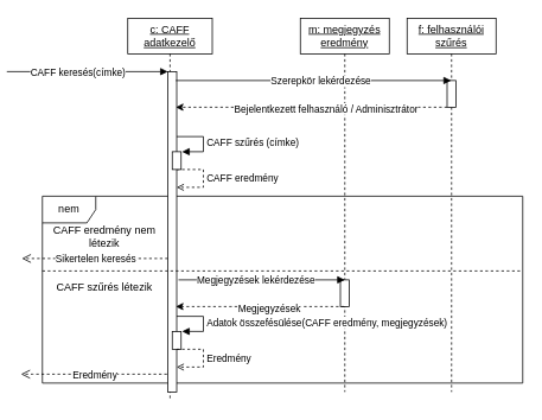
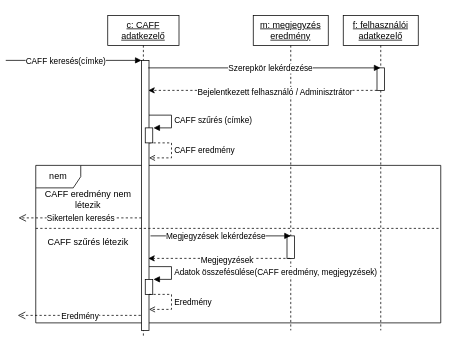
  <mxCell id="0" />
  <mxCell id="1" parent="0" />
  <mxCell id="2" value="nem" style="shape=umlFrame;whiteSpace=wrap;html=1;" parent="1" vertex="1"><mxGeometry x="44" y="220" width="540" height="210" as="geometry" /></mxCell>
  <mxCell id="3" value="&lt;u&gt;m: megjegyzés&lt;br&gt;eredmény&lt;/u&gt;" style="shape=umlLifeline;perimeter=lifelinePerimeter;whiteSpace=wrap;html=1;container=1;collapsible=0;recursiveResize=0;outlineConnect=0;" parent="1" vertex="1"><mxGeometry x="334" y="20" width="100" height="420" as="geometry" /></mxCell>
  <mxCell id="4" value="" style="html=1;points=[];perimeter=orthogonalPerimeter;" parent="3" vertex="1"><mxGeometry x="45" y="294" width="10" height="30" as="geometry" /></mxCell>
- <mxCell id="5" value="&lt;u&gt;f: felhasználói&lt;br&gt;szűrés&lt;/u&gt;" style="shape=umlLifeline;perimeter=lifelinePerimeter;whiteSpace=wrap;html=1;container=1;collapsible=0;recursiveResize=0;outlineConnect=0;" parent="1" vertex="1"><mxGeometry x="454" y="20" width="100" height="420" as="geometry" /></mxCell>
+ <mxCell id="5" value="&lt;u&gt;f: felhasználói&lt;br&gt;adatkezelő&lt;/u&gt;" style="shape=umlLifeline;perimeter=lifelinePerimeter;whiteSpace=wrap;html=1;container=1;collapsible=0;recursiveResize=0;outlineConnect=0;" parent="1" vertex="1"><mxGeometry x="454" y="20" width="100" height="420" as="geometry" /></mxCell>
  <mxCell id="6" value="" style="html=1;points=[];perimeter=orthogonalPerimeter;" parent="5" vertex="1"><mxGeometry x="45" y="70" width="10" height="30" as="geometry" /></mxCell>
  <mxCell id="7" style="edgeStyle=orthogonalEdgeStyle;rounded=0;orthogonalLoop=1;jettySize=auto;html=1;dashed=1;" parent="1" source="6" edge="1"><mxGeometry relative="1" as="geometry"><mxPoint x="194" y="120" as="targetPoint" /><Array as="points"><mxPoint x="194" y="120" /></Array></mxGeometry></mxCell>
  <mxCell id="8" value="Bejelentkezett felhasználó / Adminisztrátor" style="edgeLabel;html=1;align=center;verticalAlign=middle;resizable=0;points=[];" parent="7" vertex="1" connectable="0"><mxGeometry x="-0.104" y="1" relative="1" as="geometry"><mxPoint as="offset" /></mxGeometry></mxCell>
  <mxCell id="9" value="&lt;u&gt;c: CAFF&lt;br&gt;adatkezelő&lt;br&gt;&lt;/u&gt;" style="shape=umlLifeline;perimeter=lifelinePerimeter;whiteSpace=wrap;html=1;container=1;collapsible=0;recursiveResize=0;outlineConnect=0;" parent="1" vertex="1"><mxGeometry x="140" y="20" width="95" height="430" as="geometry" /></mxCell>
  <mxCell id="10" value="" style="html=1;points=[];perimeter=orthogonalPerimeter;" parent="9" vertex="1"><mxGeometry x="45" y="60" width="10" height="360" as="geometry" /></mxCell>
  <mxCell id="11" value="CAFF keresés(címke)" style="html=1;verticalAlign=bottom;endArrow=block;entryX=0;entryY=0;rounded=0;" parent="9" target="10" edge="1"><mxGeometry x="-0.116" y="-10" relative="1" as="geometry"><mxPoint x="-136" y="60" as="sourcePoint" /><mxPoint as="offset" /></mxGeometry></mxCell>
  <mxCell id="12" value="CAFF eredmény" style="edgeStyle=orthogonalEdgeStyle;html=1;align=left;spacingLeft=2;endArrow=open;rounded=0;entryX=1;entryY=0.192;entryDx=0;entryDy=0;entryPerimeter=0;dashed=1;endFill=0;" parent="9" edge="1"><mxGeometry relative="1" as="geometry"><mxPoint x="55" y="170" as="sourcePoint" /><Array as="points"><mxPoint x="85" y="170" /><mxPoint x="85" y="190" /></Array><mxPoint x="55" y="190.04" as="targetPoint" /></mxGeometry></mxCell>
  <mxCell id="13" value="CAFF szűrés (címke)" style="edgeStyle=orthogonalEdgeStyle;html=1;align=left;spacingLeft=2;endArrow=block;rounded=0;" parent="9" edge="1"><mxGeometry x="0.042" relative="1" as="geometry"><mxPoint x="55" y="133" as="sourcePoint" /><Array as="points"><mxPoint x="85" y="133" /><mxPoint x="85" y="150" /><mxPoint x="61" y="150" /></Array><mxPoint x="61" y="150" as="targetPoint" /><mxPoint as="offset" /></mxGeometry></mxCell>
  <mxCell id="14" value="" style="html=1;points=[];perimeter=orthogonalPerimeter;" parent="9" vertex="1"><mxGeometry x="50" y="352" width="10" height="20" as="geometry" /></mxCell>
  <mxCell id="15" value="Adatok összefésülése(CAFF eredmény, megjegyzések)" style="edgeStyle=orthogonalEdgeStyle;html=1;align=left;spacingLeft=2;endArrow=block;rounded=0;" parent="9" edge="1"><mxGeometry x="0.042" relative="1" as="geometry"><mxPoint x="55" y="334.97" as="sourcePoint" /><Array as="points"><mxPoint x="85" y="334.97" /><mxPoint x="85" y="351.97" /><mxPoint x="61" y="351.97" /></Array><mxPoint x="61" y="351.97" as="targetPoint" /><mxPoint as="offset" /></mxGeometry></mxCell>
  <mxCell id="16" value="Sikertelen keresés" style="html=1;verticalAlign=bottom;endArrow=open;dashed=1;endSize=8;rounded=0;" parent="9" edge="1"><mxGeometry x="-0.012" y="10" relative="1" as="geometry"><mxPoint x="-119" y="270" as="targetPoint" /><mxPoint x="45" y="270.0" as="sourcePoint" /><Array as="points"><mxPoint x="-106" y="270" /></Array><mxPoint as="offset" /></mxGeometry></mxCell>
  <mxCell id="17" value="" style="html=1;points=[];perimeter=orthogonalPerimeter;" parent="9" vertex="1"><mxGeometry x="50" y="150" width="10" height="20" as="geometry" /></mxCell>
  <mxCell id="18" value="Eredmény" style="edgeStyle=orthogonalEdgeStyle;html=1;align=left;spacingLeft=2;endArrow=open;rounded=0;entryX=1;entryY=0.192;entryDx=0;entryDy=0;entryPerimeter=0;dashed=1;endFill=0;" parent="9" edge="1"><mxGeometry relative="1" as="geometry"><mxPoint x="55" y="372" as="sourcePoint" /><Array as="points"><mxPoint x="85" y="372" /><mxPoint x="85" y="392" /></Array><mxPoint x="55" y="392.04" as="targetPoint" /></mxGeometry></mxCell>
  <mxCell id="19" value="Szerepkör lekérdezése" style="html=1;verticalAlign=bottom;endArrow=block;rounded=0;" parent="1" target="5" edge="1"><mxGeometry x="0.054" y="-10" relative="1" as="geometry"><mxPoint x="194" y="90" as="sourcePoint" /><mxPoint as="offset" /><mxPoint x="359" y="90" as="targetPoint" /></mxGeometry></mxCell>
  <mxCell id="20" value="Megjegyzések lekérdezése" style="html=1;verticalAlign=bottom;endArrow=block;rounded=0;entryX=0.5;entryY=0;entryDx=0;entryDy=0;entryPerimeter=0;" parent="1" edge="1"><mxGeometry x="-0.07" y="-10" relative="1" as="geometry"><mxPoint x="197" y="314" as="sourcePoint" /><mxPoint as="offset" /><mxPoint x="384" y="314" as="targetPoint" /></mxGeometry></mxCell>
  <mxCell id="21" value="" style="line;strokeWidth=1;fillColor=none;align=left;verticalAlign=middle;spacingTop=-1;spacingLeft=3;spacingRight=3;rotatable=0;labelPosition=right;points=[];portConstraint=eastwest;dashed=1;" parent="1" vertex="1"><mxGeometry x="44" y="300" width="540" height="8" as="geometry" /></mxCell>
  <mxCell id="22" value="CAFF eredmény nem létezik" style="text;html=1;strokeColor=none;fillColor=none;align=center;verticalAlign=middle;whiteSpace=wrap;rounded=0;dashed=1;" parent="1" vertex="1"><mxGeometry x="44" y="250" width="140" height="30" as="geometry" /></mxCell>
  <mxCell id="23" style="edgeStyle=orthogonalEdgeStyle;rounded=0;orthogonalLoop=1;jettySize=auto;html=1;dashed=1;" parent="1" edge="1"><mxGeometry relative="1" as="geometry"><mxPoint x="194" y="344" as="targetPoint" /><mxPoint x="383" y="344" as="sourcePoint" /><Array as="points"><mxPoint x="194" y="344" /></Array></mxGeometry></mxCell>
  <mxCell id="24" value="Megjegyzések" style="edgeLabel;html=1;align=center;verticalAlign=middle;resizable=0;points=[];" parent="23" vertex="1" connectable="0"><mxGeometry x="-0.104" y="1" relative="1" as="geometry"><mxPoint as="offset" /></mxGeometry></mxCell>
  <mxCell id="25" value="Eredmény" style="html=1;verticalAlign=bottom;endArrow=open;dashed=1;endSize=8;rounded=0;" parent="1" edge="1"><mxGeometry x="-0.012" y="10" relative="1" as="geometry"><mxPoint x="20" y="420" as="targetPoint" /><mxPoint x="184" y="420" as="sourcePoint" /><Array as="points"><mxPoint x="33" y="420" /></Array><mxPoint as="offset" /></mxGeometry></mxCell>
  <mxCell id="26" value="CAFF szűrés létezik" style="text;html=1;strokeColor=none;fillColor=none;align=center;verticalAlign=middle;whiteSpace=wrap;rounded=0;dashed=1;" parent="1" vertex="1"><mxGeometry x="44" y="308" width="140" height="30" as="geometry" /></mxCell>
